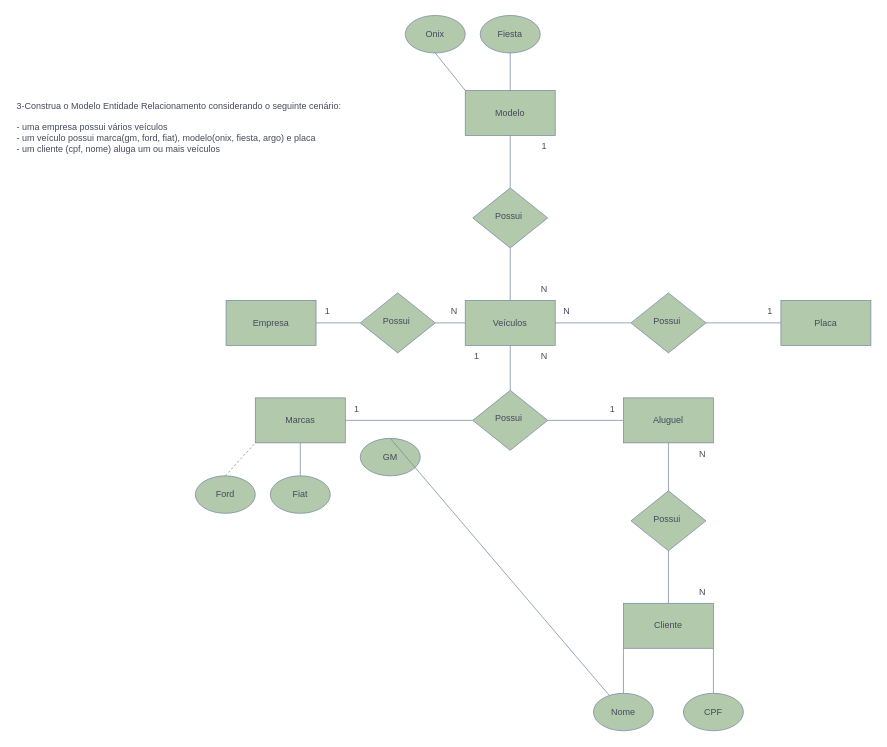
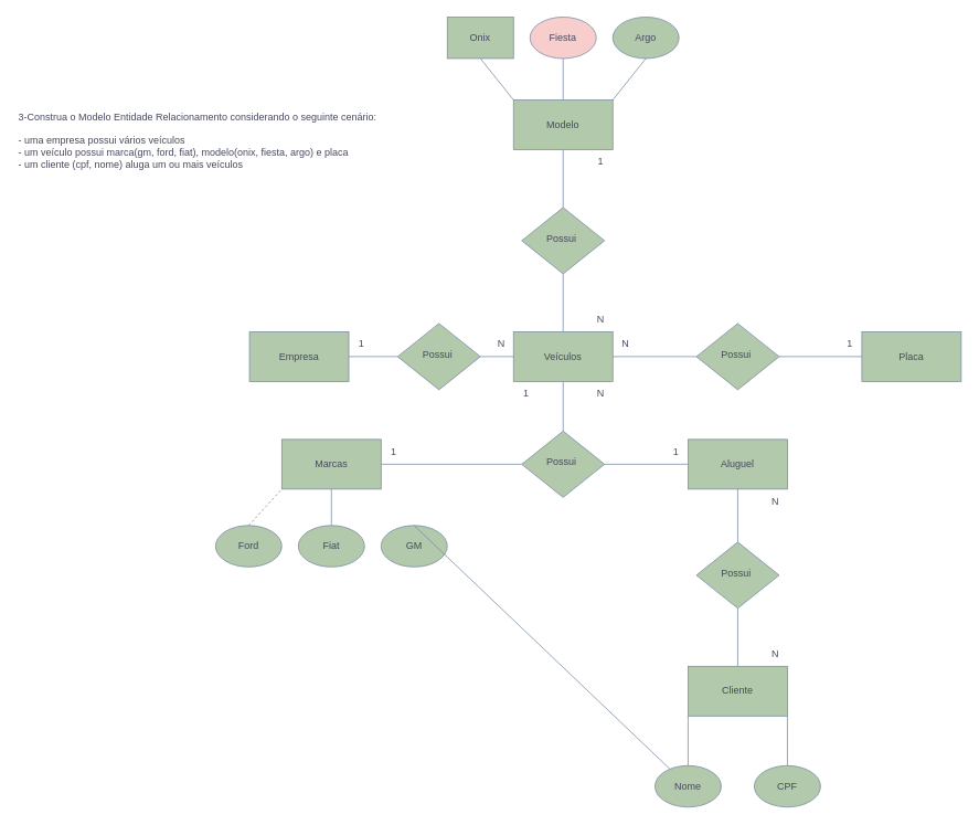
  <mxCell id="0" />
  <mxCell id="1" parent="0" />
  <mxCell id="2" value="Possui&amp;nbsp;" style="rhombus;whiteSpace=wrap;html=1;shadow=0;fontFamily=Helvetica;fontSize=12;align=center;strokeWidth=1;spacing=6;spacingTop=-4;rounded=0;labelBackgroundColor=none;fillColor=#B2C9AB;strokeColor=#788AA3;fontColor=#46495D;" vertex="1" parent="1"><mxGeometry x="480" y="390" width="100" height="80" as="geometry" /></mxCell>
  <mxCell id="3" value="Veículos" style="rounded=0;whiteSpace=wrap;html=1;strokeColor=#788AA3;fontColor=#46495D;fillColor=#B2C9AB;labelBackgroundColor=none;" vertex="1" parent="1"><mxGeometry x="620" y="400" width="120" height="60" as="geometry" /></mxCell>
  <mxCell id="4" value="&lt;div&gt;3-Construa o Modelo Entidade Relacionamento considerando o seguinte cenário:&lt;/div&gt;&lt;div&gt;&lt;br&gt;&lt;/div&gt;&lt;div&gt;- uma empresa possui vários veículos&lt;/div&gt;&lt;div&gt;- um veículo possui marca(gm, ford, fiat), modelo(onix, fiesta, argo) e placa&lt;/div&gt;&lt;div&gt;- um cliente (cpf, nome) aluga um ou mais veículos&lt;/div&gt;" style="text;html=1;align=left;verticalAlign=middle;resizable=0;points=[];autosize=1;strokeColor=none;fillColor=none;fontColor=#46495D;labelBackgroundColor=none;" vertex="1" parent="1"><mxGeometry x="20" y="124" width="460" height="90" as="geometry" /></mxCell>
  <mxCell id="5" value="N" style="text;html=1;align=center;verticalAlign=middle;resizable=0;points=[];autosize=1;strokeColor=none;fillColor=none;fontColor=#46495D;labelBackgroundColor=none;" vertex="1" parent="1"><mxGeometry x="590" y="400" width="30" height="30" as="geometry" /></mxCell>
  <mxCell id="6" value="Empresa" style="rounded=0;whiteSpace=wrap;html=1;strokeColor=#788AA3;fontColor=#46495D;fillColor=#B2C9AB;labelBackgroundColor=none;" vertex="1" parent="1"><mxGeometry y="400" width="120" height="60" as="geometry" x="301" /></mxCell>
  <mxCell id="7" value="Marcas" style="rounded=0;whiteSpace=wrap;html=1;strokeColor=#788AA3;fontColor=#46495D;fillColor=#B2C9AB;labelBackgroundColor=none;" vertex="1" parent="1"><mxGeometry x="340" y="530" width="120" height="60" as="geometry" /></mxCell>
  <mxCell id="8" style="edgeStyle=orthogonalEdgeStyle;rounded=0;orthogonalLoop=1;jettySize=auto;html=1;exitX=0.5;exitY=1;exitDx=0;exitDy=0;strokeColor=#788AA3;fontColor=#46495D;fillColor=#B2C9AB;" edge="1" parent="1" source="9"><mxGeometry relative="1" as="geometry"><mxPoint x="680" y="600" as="targetPoint" /></mxGeometry></mxCell>
  <mxCell id="9" value="Possui&amp;nbsp;" style="rhombus;whiteSpace=wrap;html=1;shadow=0;fontFamily=Helvetica;fontSize=12;align=center;strokeWidth=1;spacing=6;spacingTop=-4;rounded=0;labelBackgroundColor=none;fillColor=#B2C9AB;strokeColor=#788AA3;fontColor=#46495D;" vertex="1" parent="1"><mxGeometry x="630" y="520" width="100" height="80" as="geometry" /></mxCell>
  <mxCell id="10" value="" style="endArrow=none;html=1;rounded=0;entryX=0;entryY=0.5;entryDx=0;entryDy=0;exitX=1;exitY=0.5;exitDx=0;exitDy=0;labelBackgroundColor=none;strokeColor=#788AA3;fontColor=default;" edge="1" parent="1" source="6" target="2"><mxGeometry width="50" height="50" relative="1" as="geometry"><mxPoint x="330" y="470" as="sourcePoint" /><mxPoint x="380" y="420" as="targetPoint" /></mxGeometry></mxCell>
  <mxCell id="11" value="" style="endArrow=none;html=1;rounded=0;exitX=1;exitY=0.5;exitDx=0;exitDy=0;entryX=0;entryY=0.5;entryDx=0;entryDy=0;labelBackgroundColor=none;strokeColor=#788AA3;fontColor=default;" edge="1" parent="1" source="2" target="3"><mxGeometry width="50" height="50" relative="1" as="geometry"><mxPoint x="330" y="470" as="sourcePoint" /><mxPoint x="380" y="420" as="targetPoint" /></mxGeometry></mxCell>
  <mxCell id="12" value="" style="endArrow=none;html=1;rounded=0;entryX=0.5;entryY=1;entryDx=0;entryDy=0;exitX=0.5;exitY=0;exitDx=0;exitDy=0;labelBackgroundColor=none;strokeColor=#788AA3;fontColor=default;" edge="1" parent="1" source="9" target="3"><mxGeometry width="50" height="50" relative="1" as="geometry"><mxPoint x="330" y="570" as="sourcePoint" /><mxPoint x="380" y="520" as="targetPoint" /></mxGeometry></mxCell>
  <mxCell id="13" value="" style="endArrow=none;html=1;rounded=0;exitX=1;exitY=0.5;exitDx=0;exitDy=0;entryX=0;entryY=0.5;entryDx=0;entryDy=0;labelBackgroundColor=none;strokeColor=#788AA3;fontColor=default;" edge="1" parent="1" source="7" target="9"><mxGeometry width="50" height="50" relative="1" as="geometry"><mxPoint x="330" y="570" as="sourcePoint" /><mxPoint x="380" y="520" as="targetPoint" /></mxGeometry></mxCell>
  <mxCell id="14" value="1" style="text;html=1;align=center;verticalAlign=middle;resizable=0;points=[];autosize=1;strokeColor=none;fillColor=none;fontColor=#46495D;labelBackgroundColor=none;" vertex="1" parent="1"><mxGeometry x="421" y="400" width="30" height="30" as="geometry" /></mxCell>
- <mxCell id="15" value="GM" style="ellipse;whiteSpace=wrap;html=1;strokeColor=#788AA3;fontColor=#46495D;fillColor=#B2C9AB;" vertex="1" parent="1"><mxGeometry x="480" y="584" width="80" height="50" as="geometry" /></mxCell>
+ <mxCell id="15" value="GM" style="ellipse;whiteSpace=wrap;html=1;strokeColor=#788AA3;fontColor=#46495D;fillColor=#B2C9AB;" vertex="1" parent="1"><mxGeometry x="460" y="634" width="80" height="50" as="geometry" /></mxCell>
  <mxCell id="16" value="Ford&lt;br&gt;" style="ellipse;whiteSpace=wrap;html=1;strokeColor=#788AA3;fontColor=#46495D;fillColor=#B2C9AB;" vertex="1" parent="1"><mxGeometry x="260" y="634" width="80" height="50" as="geometry" /></mxCell>
  <mxCell id="17" value="Fiat" style="ellipse;whiteSpace=wrap;html=1;strokeColor=#788AA3;fontColor=#46495D;fillColor=#B2C9AB;" vertex="1" parent="1"><mxGeometry x="360" y="634" width="80" height="50" as="geometry" /></mxCell>
  <mxCell id="18" value="" style="endArrow=none;html=1;rounded=0;strokeColor=#788AA3;fontColor=#46495D;fillColor=#B2C9AB;exitX=0.5;exitY=0;exitDx=0;exitDy=0;entryX=0;entryY=1;entryDx=0;entryDy=0;dashed=1;" edge="1" parent="1" source="16" target="7"><mxGeometry width="50" height="50" relative="1" as="geometry"><mxPoint x="114" y="574" as="sourcePoint" /><mxPoint x="164" y="524" as="targetPoint" /></mxGeometry></mxCell>
  <mxCell id="19" value="" style="endArrow=none;html=1;rounded=0;strokeColor=#788AA3;fontColor=#46495D;fillColor=#B2C9AB;exitX=0.5;exitY=0;exitDx=0;exitDy=0;entryX=0.5;entryY=1;entryDx=0;entryDy=0;" edge="1" parent="1" source="17" target="7"><mxGeometry width="50" height="50" relative="1" as="geometry"><mxPoint x="114" y="574" as="sourcePoint" /><mxPoint x="164" y="524" as="targetPoint" /></mxGeometry></mxCell>
  <mxCell id="20" value="" style="endArrow=none;html=1;rounded=0;strokeColor=#788AA3;fontColor=#46495D;fillColor=#B2C9AB;exitX=0.5;exitY=0;exitDx=0;exitDy=0;" edge="1" parent="1" source="15" target="36"><mxGeometry width="50" height="50" relative="1" as="geometry"><mxPoint x="114" y="574" as="sourcePoint" /><mxPoint x="164" y="524" as="targetPoint" /></mxGeometry></mxCell>
  <mxCell id="21" value="Modelo" style="rounded=0;whiteSpace=wrap;html=1;strokeColor=#788AA3;fontColor=#46495D;fillColor=#B2C9AB;labelBackgroundColor=none;" vertex="1" parent="1"><mxGeometry x="620" y="120" width="120" height="60" as="geometry" /></mxCell>
  <mxCell id="22" value="Possui&amp;nbsp;" style="rhombus;whiteSpace=wrap;html=1;shadow=0;fontFamily=Helvetica;fontSize=12;align=center;strokeWidth=1;spacing=6;spacingTop=-4;rounded=0;labelBackgroundColor=none;fillColor=#B2C9AB;strokeColor=#788AA3;fontColor=#46495D;" vertex="1" parent="1"><mxGeometry x="630" y="250" width="100" height="80" as="geometry" /></mxCell>
- <mxCell id="23" value="Fiesta" style="ellipse;whiteSpace=wrap;html=1;strokeColor=#788AA3;fontColor=#46495D;fillColor=#B2C9AB;" vertex="1" parent="1"><mxGeometry x="640" y="20" width="80" height="50" as="geometry" /></mxCell>
- <mxCell id="25" value="Onix" style="ellipse;whiteSpace=wrap;html=1;strokeColor=#788AA3;fontColor=#46495D;fillColor=#B2C9AB;" vertex="1" parent="1"><mxGeometry x="540" y="20" width="80" height="50" as="geometry" /></mxCell>
+ <mxCell id="23" value="Fiesta" style="ellipse;whiteSpace=wrap;html=1;strokeColor=#788AA3;fontColor=#46495D;fillColor=#f8cecc;" vertex="1" parent="1"><mxGeometry x="640" y="20" width="80" height="50" as="geometry" /></mxCell>
+ <mxCell id="24" value="Argo" style="ellipse;whiteSpace=wrap;html=1;strokeColor=#788AA3;fontColor=#46495D;fillColor=#B2C9AB;" vertex="1" parent="1"><mxGeometry x="740" y="20" width="80" height="50" as="geometry" /></mxCell>
+ <mxCell id="25" value="Onix" style="whiteSpace=wrap;html=1;strokeColor=#788AA3;fontColor=#46495D;fillColor=#B2C9AB;rounded=0;" vertex="1" parent="1"><mxGeometry x="540" y="20" width="80" height="50" as="geometry" /></mxCell>
  <mxCell id="26" value="" style="endArrow=none;html=1;rounded=0;strokeColor=#788AA3;fontColor=#46495D;fillColor=#B2C9AB;exitX=0;exitY=0;exitDx=0;exitDy=0;entryX=0.5;entryY=1;entryDx=0;entryDy=0;" edge="1" parent="1" source="21" target="25"><mxGeometry width="50" height="50" relative="1" as="geometry"><mxPoint x="341" y="140" as="sourcePoint" /><mxPoint x="391" y="90" as="targetPoint" /></mxGeometry></mxCell>
  <mxCell id="27" value="" style="endArrow=none;html=1;rounded=0;strokeColor=#788AA3;fontColor=#46495D;fillColor=#B2C9AB;exitX=0.5;exitY=0;exitDx=0;exitDy=0;entryX=0.5;entryY=1;entryDx=0;entryDy=0;" edge="1" parent="1" source="21" target="23"><mxGeometry width="50" height="50" relative="1" as="geometry"><mxPoint x="341" y="140" as="sourcePoint" /><mxPoint x="391" y="90" as="targetPoint" /></mxGeometry></mxCell>
+ <mxCell id="28" value="" style="endArrow=none;html=1;rounded=0;strokeColor=#788AA3;fontColor=#46495D;fillColor=#B2C9AB;exitX=1;exitY=0;exitDx=0;exitDy=0;entryX=0.5;entryY=1;entryDx=0;entryDy=0;" edge="1" parent="1" source="21" target="24"><mxGeometry width="50" height="50" relative="1" as="geometry"><mxPoint x="341" y="140" as="sourcePoint" /><mxPoint x="391" y="90" as="targetPoint" /></mxGeometry></mxCell>
  <mxCell id="29" value="" style="endArrow=none;html=1;rounded=0;strokeColor=#788AA3;fontColor=#46495D;fillColor=#B2C9AB;exitX=0.5;exitY=0;exitDx=0;exitDy=0;entryX=0.5;entryY=1;entryDx=0;entryDy=0;" edge="1" parent="1" source="22" target="21"><mxGeometry width="50" height="50" relative="1" as="geometry"><mxPoint x="341" y="340" as="sourcePoint" /><mxPoint x="391" y="290" as="targetPoint" /></mxGeometry></mxCell>
  <mxCell id="30" value="" style="endArrow=none;html=1;rounded=0;strokeColor=#788AA3;fontColor=#46495D;fillColor=#B2C9AB;exitX=0.5;exitY=0;exitDx=0;exitDy=0;entryX=0.5;entryY=1;entryDx=0;entryDy=0;" edge="1" parent="1" source="3" target="22"><mxGeometry width="50" height="50" relative="1" as="geometry"><mxPoint x="341" y="340" as="sourcePoint" /><mxPoint x="391" y="290" as="targetPoint" /></mxGeometry></mxCell>
  <mxCell id="31" value="Aluguel" style="rounded=0;whiteSpace=wrap;html=1;strokeColor=#788AA3;fontColor=#46495D;fillColor=#B2C9AB;labelBackgroundColor=none;" vertex="1" parent="1"><mxGeometry x="831" y="530" width="120" height="60" as="geometry" /></mxCell>
  <mxCell id="32" value="" style="endArrow=none;html=1;rounded=0;strokeColor=#788AA3;fontColor=#46495D;fillColor=#B2C9AB;exitX=1;exitY=0.5;exitDx=0;exitDy=0;entryX=0;entryY=0.5;entryDx=0;entryDy=0;" edge="1" parent="1" source="9" target="31"><mxGeometry width="50" height="50" relative="1" as="geometry"><mxPoint x="891" y="430" as="sourcePoint" /><mxPoint x="841" y="344" as="targetPoint" /></mxGeometry></mxCell>
  <mxCell id="33" value="Placa" style="rounded=0;whiteSpace=wrap;html=1;strokeColor=#788AA3;fontColor=#46495D;fillColor=#B2C9AB;labelBackgroundColor=none;" vertex="1" parent="1"><mxGeometry x="1041" y="400" width="120" height="60" as="geometry" /></mxCell>
  <mxCell id="34" value="Possui&amp;nbsp;" style="rhombus;whiteSpace=wrap;html=1;shadow=0;fontFamily=Helvetica;fontSize=12;align=center;strokeWidth=1;spacing=6;spacingTop=-4;rounded=0;labelBackgroundColor=none;fillColor=#B2C9AB;strokeColor=#788AA3;fontColor=#46495D;" vertex="1" parent="1"><mxGeometry x="841" y="654" width="100" height="80" as="geometry" /></mxCell>
  <mxCell id="35" value="Cliente" style="rounded=0;whiteSpace=wrap;html=1;strokeColor=#788AA3;fontColor=#46495D;fillColor=#B2C9AB;labelBackgroundColor=none;" vertex="1" parent="1"><mxGeometry x="831" y="804" width="120" height="60" as="geometry" /></mxCell>
  <mxCell id="36" value="Nome" style="ellipse;whiteSpace=wrap;html=1;strokeColor=#788AA3;fontColor=#46495D;fillColor=#B2C9AB;" vertex="1" parent="1"><mxGeometry x="791" y="924" width="80" height="50" as="geometry" /></mxCell>
  <mxCell id="37" value="CPF" style="ellipse;whiteSpace=wrap;html=1;strokeColor=#788AA3;fontColor=#46495D;fillColor=#B2C9AB;" vertex="1" parent="1"><mxGeometry x="911" y="924" width="80" height="50" as="geometry" /></mxCell>
  <mxCell id="38" value="" style="endArrow=none;html=1;rounded=0;strokeColor=#788AA3;fontColor=#46495D;fillColor=#B2C9AB;exitX=0.5;exitY=0;exitDx=0;exitDy=0;entryX=0;entryY=1;entryDx=0;entryDy=0;" edge="1" parent="1" source="36" target="35"><mxGeometry width="50" height="50" relative="1" as="geometry"><mxPoint x="791" y="804" as="sourcePoint" /><mxPoint x="841" y="754" as="targetPoint" /></mxGeometry></mxCell>
  <mxCell id="39" value="" style="endArrow=none;html=1;rounded=0;strokeColor=#788AA3;fontColor=#46495D;fillColor=#B2C9AB;exitX=0.5;exitY=0;exitDx=0;exitDy=0;entryX=1;entryY=1;entryDx=0;entryDy=0;" edge="1" parent="1" source="37" target="35"><mxGeometry width="50" height="50" relative="1" as="geometry"><mxPoint x="791" y="804" as="sourcePoint" /><mxPoint x="841" y="754" as="targetPoint" /></mxGeometry></mxCell>
  <mxCell id="40" value="" style="endArrow=none;html=1;rounded=0;strokeColor=#788AA3;fontColor=#46495D;fillColor=#B2C9AB;exitX=0.5;exitY=0;exitDx=0;exitDy=0;entryX=0.5;entryY=1;entryDx=0;entryDy=0;" edge="1" parent="1" source="35" target="34"><mxGeometry width="50" height="50" relative="1" as="geometry"><mxPoint x="791" y="704" as="sourcePoint" /><mxPoint x="841" y="654" as="targetPoint" /></mxGeometry></mxCell>
  <mxCell id="41" value="" style="endArrow=none;html=1;rounded=0;strokeColor=#788AA3;fontColor=#46495D;fillColor=#B2C9AB;exitX=0.5;exitY=0;exitDx=0;exitDy=0;entryX=0.5;entryY=1;entryDx=0;entryDy=0;" edge="1" parent="1" source="34" target="31"><mxGeometry width="50" height="50" relative="1" as="geometry"><mxPoint x="791" y="704" as="sourcePoint" /><mxPoint x="841" y="654" as="targetPoint" /></mxGeometry></mxCell>
  <mxCell id="42" value="1" style="text;html=1;align=center;verticalAlign=middle;resizable=0;points=[];autosize=1;strokeColor=none;fillColor=none;fontColor=#46495D;labelBackgroundColor=none;" vertex="1" parent="1"><mxGeometry x="460" y="530" width="30" height="30" as="geometry" /></mxCell>
  <mxCell id="43" value="N" style="text;html=1;align=center;verticalAlign=middle;resizable=0;points=[];autosize=1;strokeColor=none;fillColor=none;fontColor=#46495D;labelBackgroundColor=none;" vertex="1" parent="1"><mxGeometry x="921" y="774" width="30" height="30" as="geometry" /></mxCell>
  <mxCell id="44" value="N" style="text;html=1;align=center;verticalAlign=middle;resizable=0;points=[];autosize=1;strokeColor=none;fillColor=none;fontColor=#46495D;labelBackgroundColor=none;" vertex="1" parent="1"><mxGeometry x="921" y="590" width="30" height="30" as="geometry" /></mxCell>
  <mxCell id="45" value="1" style="text;html=1;align=center;verticalAlign=middle;resizable=0;points=[];autosize=1;strokeColor=none;fillColor=none;fontColor=#46495D;labelBackgroundColor=none;" vertex="1" parent="1"><mxGeometry x="620" y="460" width="30" height="30" as="geometry" /></mxCell>
  <mxCell id="46" value="Possui&amp;nbsp;" style="rhombus;whiteSpace=wrap;html=1;shadow=0;fontFamily=Helvetica;fontSize=12;align=center;strokeWidth=1;spacing=6;spacingTop=-4;rounded=0;labelBackgroundColor=none;fillColor=#B2C9AB;strokeColor=#788AA3;fontColor=#46495D;" vertex="1" parent="1"><mxGeometry x="841" y="390" width="100" height="80" as="geometry" /></mxCell>
  <mxCell id="47" value="" style="endArrow=none;html=1;rounded=0;strokeColor=#788AA3;fontColor=#46495D;fillColor=#B2C9AB;exitX=1;exitY=0.5;exitDx=0;exitDy=0;entryX=0;entryY=0.5;entryDx=0;entryDy=0;" edge="1" parent="1" source="3" target="46"><mxGeometry width="50" height="50" relative="1" as="geometry"><mxPoint x="791" y="404" as="sourcePoint" /><mxPoint x="841" y="354" as="targetPoint" /></mxGeometry></mxCell>
  <mxCell id="48" value="" style="endArrow=none;html=1;rounded=0;strokeColor=#788AA3;fontColor=#46495D;fillColor=#B2C9AB;exitX=1;exitY=0.5;exitDx=0;exitDy=0;entryX=0;entryY=0.5;entryDx=0;entryDy=0;" edge="1" parent="1" source="46" target="33"><mxGeometry width="50" height="50" relative="1" as="geometry"><mxPoint x="791" y="404" as="sourcePoint" /><mxPoint x="841" y="354" as="targetPoint" /></mxGeometry></mxCell>
  <mxCell id="49" value="N" style="text;html=1;align=center;verticalAlign=middle;resizable=0;points=[];autosize=1;strokeColor=none;fillColor=none;fontColor=#46495D;labelBackgroundColor=none;" vertex="1" parent="1"><mxGeometry x="740" y="400" width="30" height="30" as="geometry" /></mxCell>
  <mxCell id="50" value="1" style="text;html=1;align=center;verticalAlign=middle;resizable=0;points=[];autosize=1;strokeColor=none;fillColor=none;fontColor=#46495D;labelBackgroundColor=none;" vertex="1" parent="1"><mxGeometry x="1011" y="400" width="30" height="30" as="geometry" /></mxCell>
  <mxCell id="51" value="1" style="text;html=1;align=center;verticalAlign=middle;resizable=0;points=[];autosize=1;strokeColor=none;fillColor=none;fontColor=#46495D;labelBackgroundColor=none;" vertex="1" parent="1"><mxGeometry x="801" y="530" width="30" height="30" as="geometry" /></mxCell>
  <mxCell id="52" value="N" style="text;html=1;align=center;verticalAlign=middle;resizable=0;points=[];autosize=1;strokeColor=none;fillColor=none;fontColor=#46495D;labelBackgroundColor=none;" vertex="1" parent="1"><mxGeometry x="710" y="460" width="30" height="30" as="geometry" /></mxCell>
  <mxCell id="53" value="1" style="text;html=1;align=center;verticalAlign=middle;resizable=0;points=[];autosize=1;strokeColor=none;fillColor=none;fontColor=#46495D;labelBackgroundColor=none;" vertex="1" parent="1"><mxGeometry x="710" y="180" width="30" height="30" as="geometry" /></mxCell>
  <mxCell id="54" value="N" style="text;html=1;align=center;verticalAlign=middle;resizable=0;points=[];autosize=1;strokeColor=none;fillColor=none;fontColor=#46495D;labelBackgroundColor=none;" vertex="1" parent="1"><mxGeometry x="710" y="370" width="30" height="30" as="geometry" /></mxCell>
